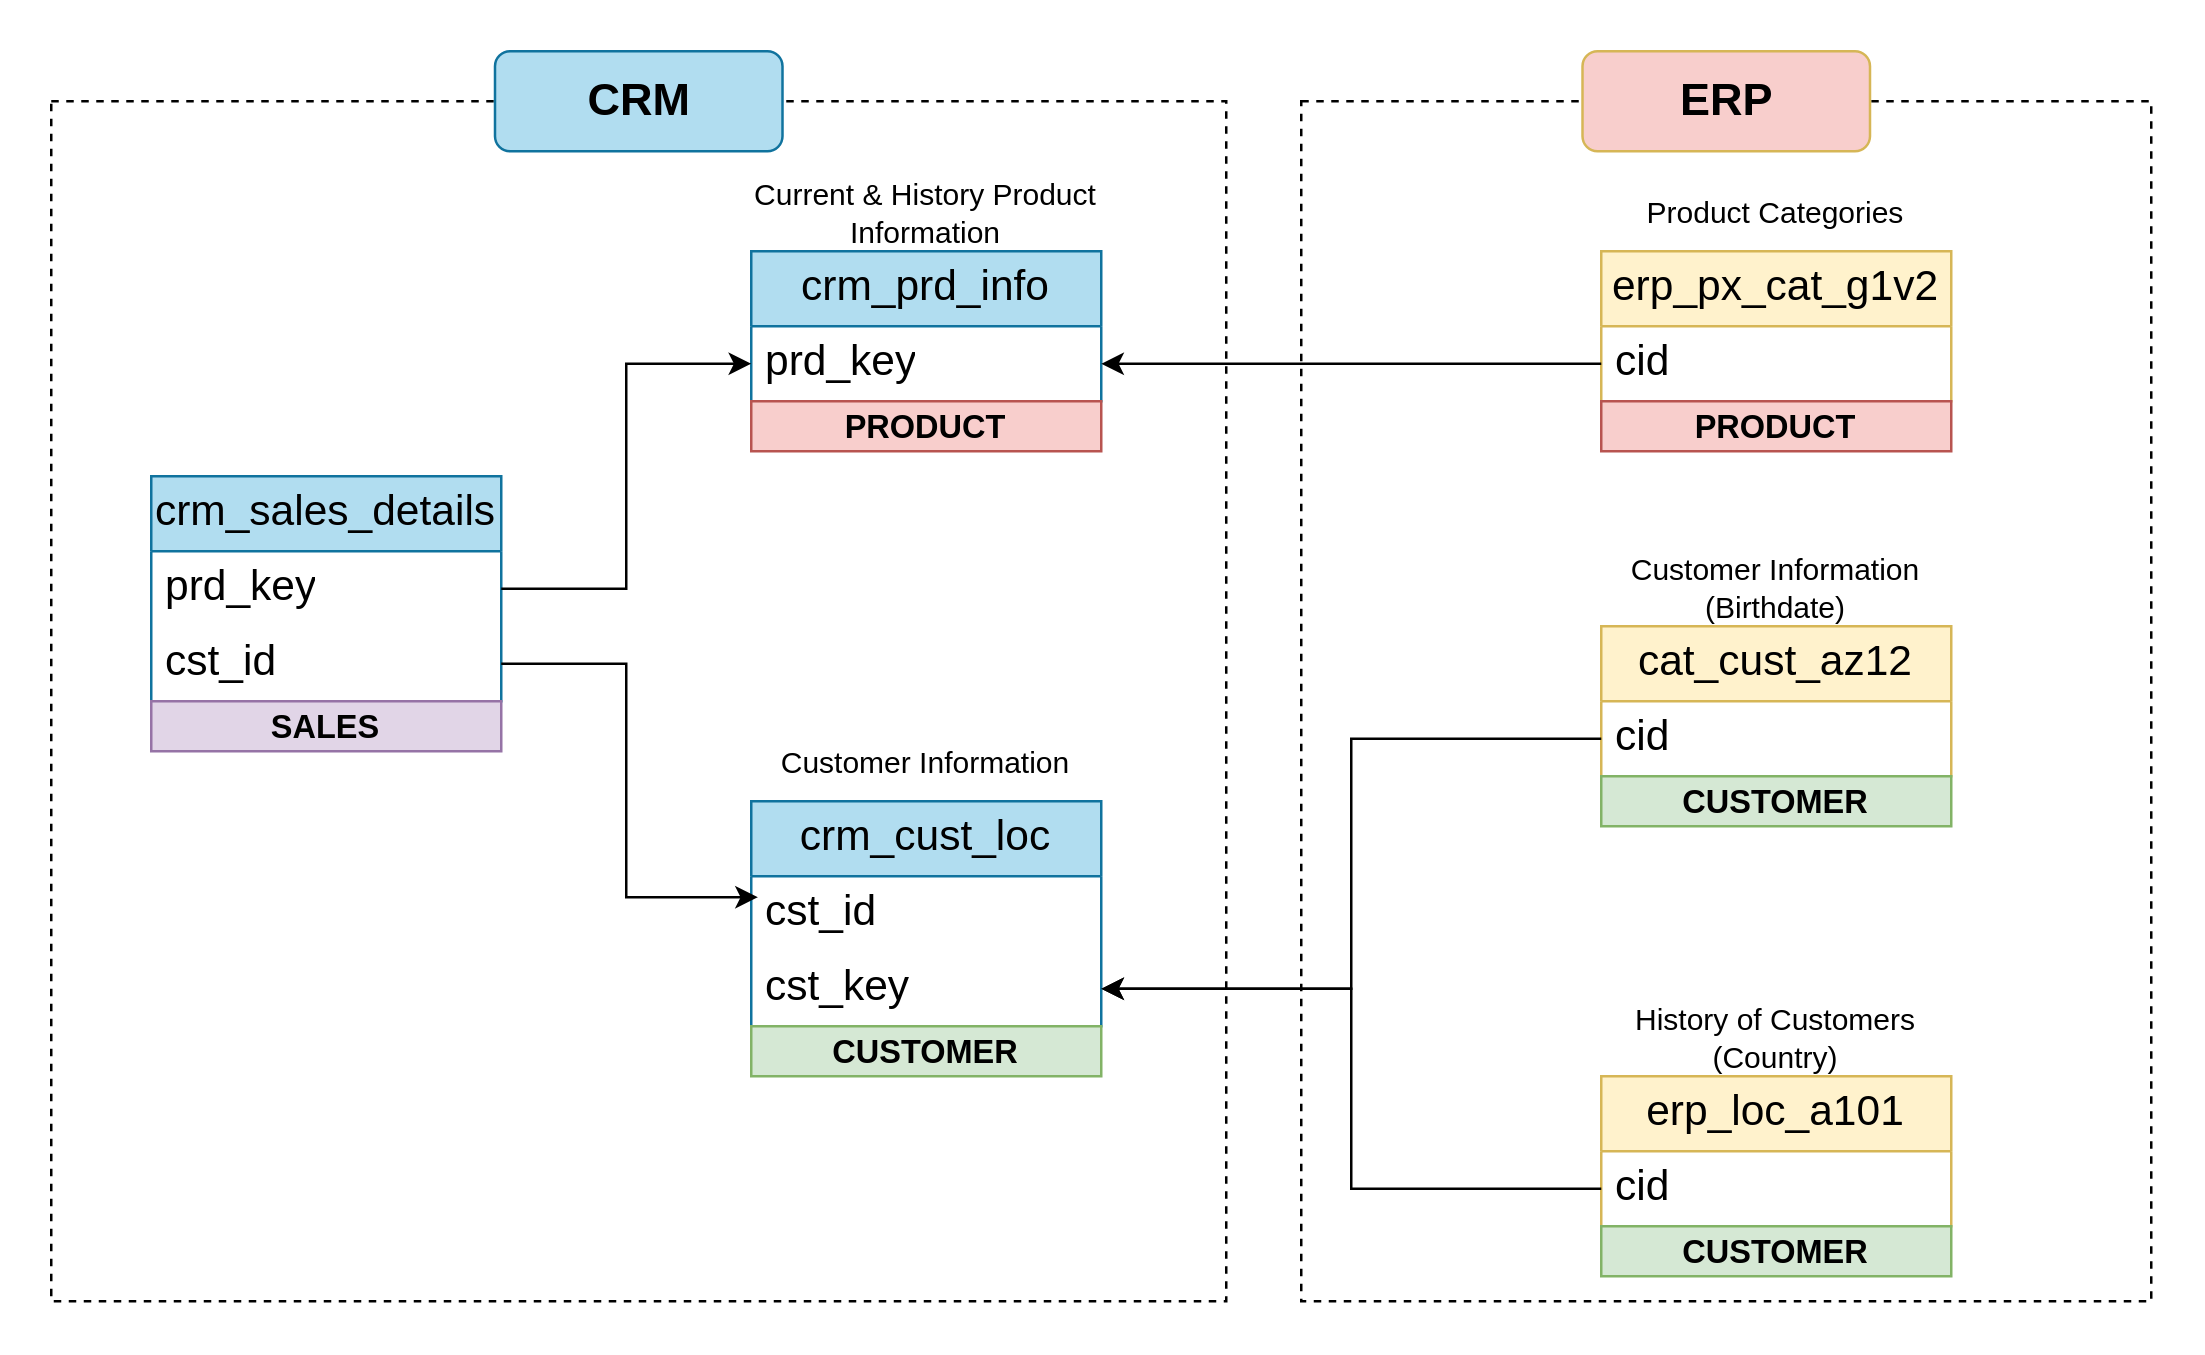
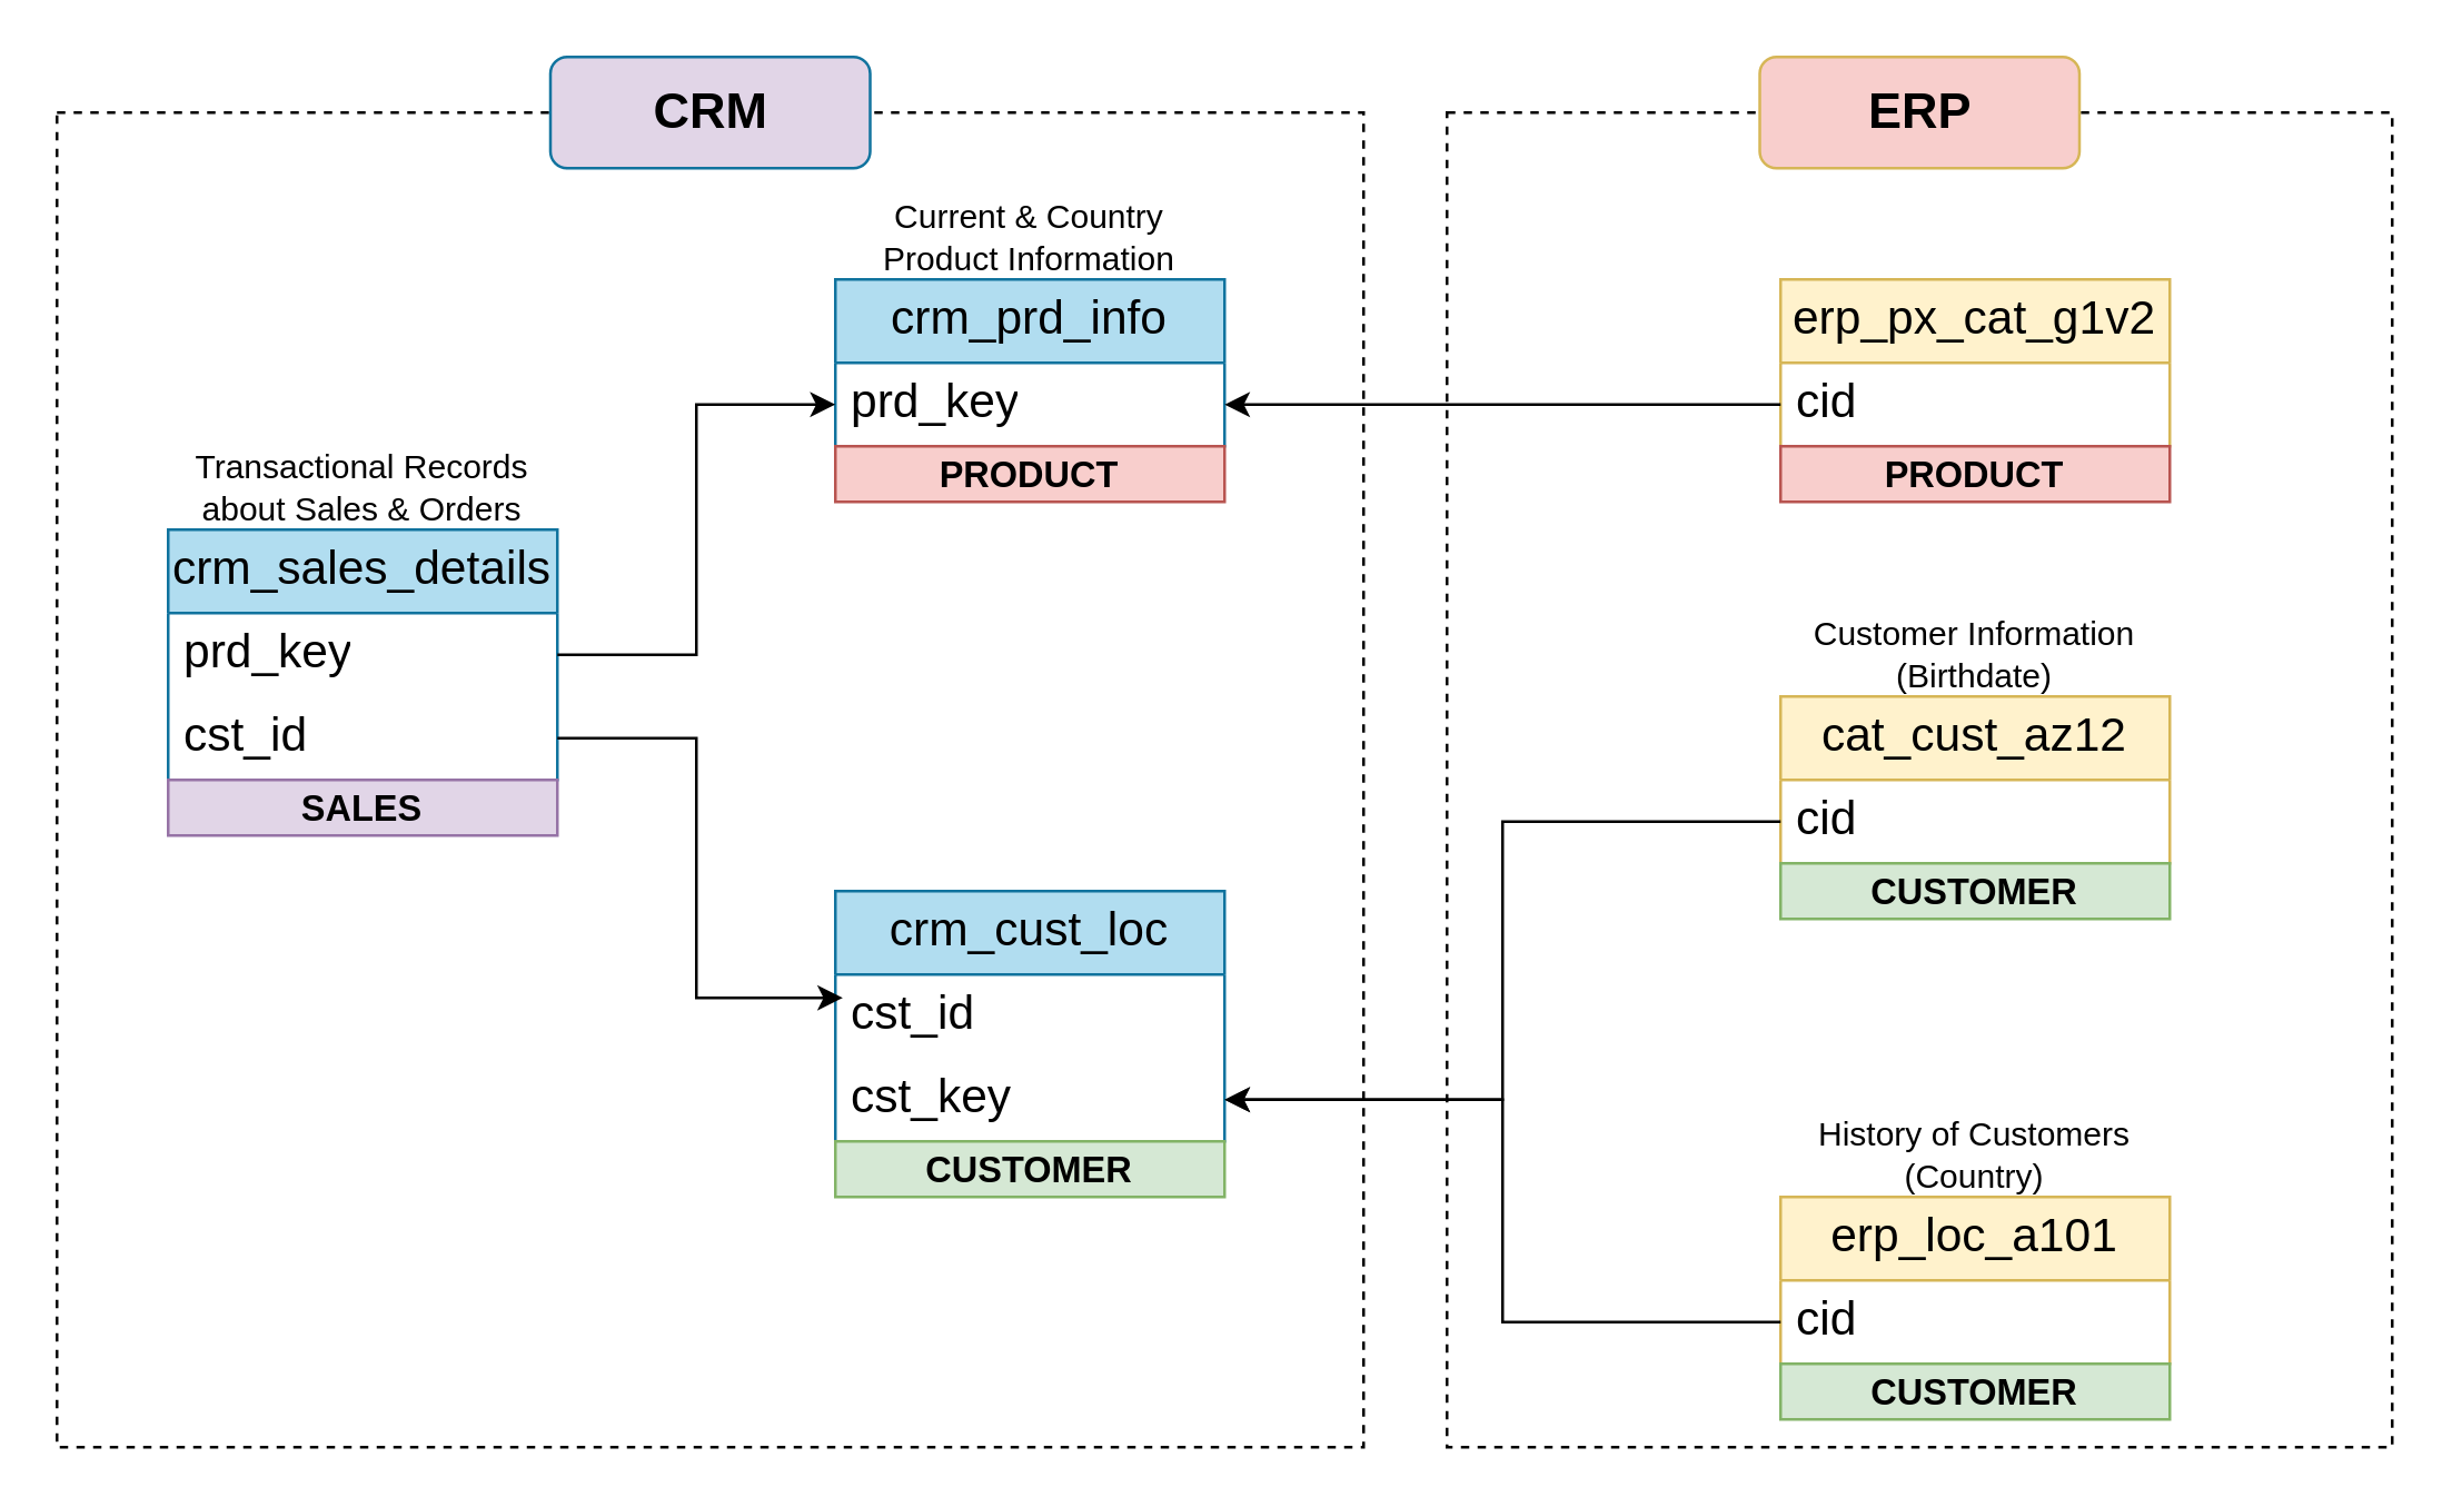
  <mxCell id="0" />
  <mxCell id="1" parent="0" />
  <mxCell id="2" value="&lt;font color=&quot;#000000&quot;&gt;&lt;span style=&quot;font-size: 17px;&quot;&gt;crm_cust_loc&lt;/span&gt;&lt;/font&gt;" style="swimlane;fontStyle=0;childLayout=stackLayout;horizontal=1;startSize=30;horizontalStack=0;resizeParent=1;resizeParentMax=0;resizeLast=0;collapsible=1;marginBottom=0;whiteSpace=wrap;html=1;fillColor=#b1ddf0;strokeColor=#10739e;" vertex="1" parent="1"><mxGeometry x="300" y="320" width="140" height="90" as="geometry" /></mxCell>
  <mxCell id="3" value="&lt;font style=&quot;font-size: 17px;&quot;&gt;cst_id&lt;/font&gt;" style="text;strokeColor=none;fillColor=none;align=left;verticalAlign=middle;spacingLeft=4;spacingRight=4;overflow=hidden;points=[[0,0.5],[1,0.5]];portConstraint=eastwest;rotatable=0;whiteSpace=wrap;html=1;" vertex="1" parent="2"><mxGeometry y="30" width="140" height="30" as="geometry" /></mxCell>
  <mxCell id="4" value="&lt;font style=&quot;font-size: 17px;&quot;&gt;cst_key&lt;/font&gt;" style="text;strokeColor=none;fillColor=none;align=left;verticalAlign=middle;spacingLeft=4;spacingRight=4;overflow=hidden;points=[[0,0.5],[1,0.5]];portConstraint=eastwest;rotatable=0;whiteSpace=wrap;html=1;" vertex="1" parent="2"><mxGeometry y="60" width="140" height="30" as="geometry" /></mxCell>
- <mxCell id="5" value="Customer Information" style="text;html=1;align=center;verticalAlign=middle;whiteSpace=wrap;rounded=0;" vertex="1" parent="1"><mxGeometry x="300" y="290" width="140" height="30" as="geometry" /></mxCell>
  <mxCell id="6" value="&lt;font color=&quot;#000000&quot;&gt;&lt;span style=&quot;font-size: 17px;&quot;&gt;crm_prd_info&lt;/span&gt;&lt;/font&gt;" style="swimlane;fontStyle=0;childLayout=stackLayout;horizontal=1;startSize=30;horizontalStack=0;resizeParent=1;resizeParentMax=0;resizeLast=0;collapsible=1;marginBottom=0;whiteSpace=wrap;html=1;fillColor=#b1ddf0;strokeColor=#10739e;" vertex="1" parent="1"><mxGeometry x="300" y="100" width="140" height="60" as="geometry" /></mxCell>
  <mxCell id="7" value="&lt;span style=&quot;font-size: 17px;&quot;&gt;prd_key&lt;/span&gt;" style="text;strokeColor=none;fillColor=none;align=left;verticalAlign=middle;spacingLeft=4;spacingRight=4;overflow=hidden;points=[[0,0.5],[1,0.5]];portConstraint=eastwest;rotatable=0;whiteSpace=wrap;html=1;" vertex="1" parent="6"><mxGeometry y="30" width="140" height="30" as="geometry" /></mxCell>
- <mxCell id="8" value="Current &amp;amp; History Product Information" style="text;html=1;align=center;verticalAlign=middle;whiteSpace=wrap;rounded=0;" vertex="1" parent="1"><mxGeometry x="300" y="70" width="140" height="30" as="geometry" /></mxCell>
+ <mxCell id="8" value="Current &amp;amp; Country Product Information" style="text;html=1;align=center;verticalAlign=middle;whiteSpace=wrap;rounded=0;" vertex="1" parent="1"><mxGeometry x="300" y="70" width="140" height="30" as="geometry" /></mxCell>
  <mxCell id="9" value="&lt;font color=&quot;#000000&quot;&gt;&lt;span style=&quot;font-size: 17px;&quot;&gt;crm_sales_details&lt;/span&gt;&lt;/font&gt;" style="swimlane;fontStyle=0;childLayout=stackLayout;horizontal=1;startSize=30;horizontalStack=0;resizeParent=1;resizeParentMax=0;resizeLast=0;collapsible=1;marginBottom=0;whiteSpace=wrap;html=1;fillColor=#b1ddf0;strokeColor=#10739e;" vertex="1" parent="1"><mxGeometry x="60" y="190" width="140" height="90" as="geometry" /></mxCell>
  <mxCell id="10" value="&lt;span style=&quot;font-size: 17px;&quot;&gt;prd_key&lt;/span&gt;" style="text;strokeColor=none;fillColor=none;align=left;verticalAlign=middle;spacingLeft=4;spacingRight=4;overflow=hidden;points=[[0,0.5],[1,0.5]];portConstraint=eastwest;rotatable=0;whiteSpace=wrap;html=1;" vertex="1" parent="9"><mxGeometry y="30" width="140" height="30" as="geometry" /></mxCell>
  <mxCell id="11" value="&lt;span style=&quot;font-size: 17px;&quot;&gt;cst_id&lt;/span&gt;" style="text;strokeColor=none;fillColor=none;align=left;verticalAlign=middle;spacingLeft=4;spacingRight=4;overflow=hidden;points=[[0,0.5],[1,0.5]];portConstraint=eastwest;rotatable=0;whiteSpace=wrap;html=1;" vertex="1" parent="9"><mxGeometry y="60" width="140" height="30" as="geometry" /></mxCell>
+ <mxCell id="12" value="Transactional Records about Sales &amp;amp; Orders" style="text;html=1;align=center;verticalAlign=middle;whiteSpace=wrap;rounded=0;" vertex="1" parent="1"><mxGeometry x="60" y="160" width="140" height="30" as="geometry" /></mxCell>
  <mxCell id="13" style="edgeStyle=orthogonalEdgeStyle;rounded=0;orthogonalLoop=1;jettySize=auto;html=1;exitX=1;exitY=0.5;exitDx=0;exitDy=0;entryX=0.019;entryY=0.28;entryDx=0;entryDy=0;entryPerimeter=0;" edge="1" parent="1" source="11" target="3"><mxGeometry relative="1" as="geometry" /></mxCell>
  <mxCell id="14" style="edgeStyle=orthogonalEdgeStyle;rounded=0;orthogonalLoop=1;jettySize=auto;html=1;exitX=1;exitY=0.5;exitDx=0;exitDy=0;entryX=0;entryY=0.5;entryDx=0;entryDy=0;" edge="1" parent="1" source="10" target="7"><mxGeometry relative="1" as="geometry" /></mxCell>
  <mxCell id="15" value="&lt;font color=&quot;#000000&quot;&gt;&lt;span style=&quot;font-size: 17px;&quot;&gt;cat_cust_az12&lt;/span&gt;&lt;/font&gt;" style="swimlane;fontStyle=0;childLayout=stackLayout;horizontal=1;startSize=30;horizontalStack=0;resizeParent=1;resizeParentMax=0;resizeLast=0;collapsible=1;marginBottom=0;whiteSpace=wrap;html=1;fillColor=#fff2cc;strokeColor=#d6b656;" vertex="1" parent="1"><mxGeometry x="640" y="250" width="140" height="60" as="geometry" /></mxCell>
  <mxCell id="16" value="&lt;span style=&quot;font-size: 17px;&quot;&gt;cid&lt;/span&gt;" style="text;strokeColor=none;fillColor=none;align=left;verticalAlign=middle;spacingLeft=4;spacingRight=4;overflow=hidden;points=[[0,0.5],[1,0.5]];portConstraint=eastwest;rotatable=0;whiteSpace=wrap;html=1;" vertex="1" parent="15"><mxGeometry y="30" width="140" height="30" as="geometry" /></mxCell>
  <mxCell id="17" value="Customer Information (Birthdate)" style="text;html=1;align=center;verticalAlign=middle;whiteSpace=wrap;rounded=0;" vertex="1" parent="1"><mxGeometry x="640" y="220" width="140" height="30" as="geometry" /></mxCell>
  <mxCell id="18" style="edgeStyle=orthogonalEdgeStyle;rounded=0;orthogonalLoop=1;jettySize=auto;html=1;exitX=0;exitY=0.5;exitDx=0;exitDy=0;entryX=1;entryY=0.5;entryDx=0;entryDy=0;" edge="1" parent="1" source="16" target="4"><mxGeometry relative="1" as="geometry" /></mxCell>
  <mxCell id="19" value="&lt;font color=&quot;#000000&quot;&gt;&lt;span style=&quot;font-size: 17px;&quot;&gt;erp_loc_a101&lt;/span&gt;&lt;/font&gt;" style="swimlane;fontStyle=0;childLayout=stackLayout;horizontal=1;startSize=30;horizontalStack=0;resizeParent=1;resizeParentMax=0;resizeLast=0;collapsible=1;marginBottom=0;whiteSpace=wrap;html=1;fillColor=#fff2cc;strokeColor=#d6b656;" vertex="1" parent="1"><mxGeometry x="640" y="430" width="140" height="60" as="geometry" /></mxCell>
  <mxCell id="20" value="&lt;span style=&quot;font-size: 17px;&quot;&gt;cid&lt;/span&gt;" style="text;strokeColor=none;fillColor=none;align=left;verticalAlign=middle;spacingLeft=4;spacingRight=4;overflow=hidden;points=[[0,0.5],[1,0.5]];portConstraint=eastwest;rotatable=0;whiteSpace=wrap;html=1;" vertex="1" parent="19"><mxGeometry y="30" width="140" height="30" as="geometry" /></mxCell>
  <mxCell id="21" value="History of Customers (Country)" style="text;html=1;align=center;verticalAlign=middle;whiteSpace=wrap;rounded=0;" vertex="1" parent="1"><mxGeometry x="640" y="400" width="140" height="30" as="geometry" /></mxCell>
  <mxCell id="22" style="edgeStyle=orthogonalEdgeStyle;rounded=0;orthogonalLoop=1;jettySize=auto;html=1;exitX=0;exitY=0.5;exitDx=0;exitDy=0;entryX=1;entryY=0.5;entryDx=0;entryDy=0;" edge="1" parent="1" source="20" target="4"><mxGeometry relative="1" as="geometry" /></mxCell>
  <mxCell id="23" value="&lt;font color=&quot;#000000&quot;&gt;&lt;span style=&quot;font-size: 17px;&quot;&gt;erp_px_cat_g1v2&lt;/span&gt;&lt;/font&gt;" style="swimlane;fontStyle=0;childLayout=stackLayout;horizontal=1;startSize=30;horizontalStack=0;resizeParent=1;resizeParentMax=0;resizeLast=0;collapsible=1;marginBottom=0;whiteSpace=wrap;html=1;fillColor=#fff2cc;strokeColor=#d6b656;" vertex="1" parent="1"><mxGeometry x="640" y="100" width="140" height="60" as="geometry" /></mxCell>
  <mxCell id="24" value="&lt;span style=&quot;font-size: 17px;&quot;&gt;cid&lt;/span&gt;" style="text;strokeColor=none;fillColor=none;align=left;verticalAlign=middle;spacingLeft=4;spacingRight=4;overflow=hidden;points=[[0,0.5],[1,0.5]];portConstraint=eastwest;rotatable=0;whiteSpace=wrap;html=1;" vertex="1" parent="23"><mxGeometry y="30" width="140" height="30" as="geometry" /></mxCell>
- <mxCell id="25" value="Product Categories" style="text;html=1;align=center;verticalAlign=middle;whiteSpace=wrap;rounded=0;" vertex="1" parent="1"><mxGeometry x="640" y="70" width="140" height="30" as="geometry" /></mxCell>
  <mxCell id="26" style="edgeStyle=orthogonalEdgeStyle;rounded=0;orthogonalLoop=1;jettySize=auto;html=1;exitX=0;exitY=0.5;exitDx=0;exitDy=0;entryX=1;entryY=0.5;entryDx=0;entryDy=0;" edge="1" parent="1" source="24" target="7"><mxGeometry relative="1" as="geometry" /></mxCell>
  <mxCell id="27" value="" style="rounded=0;whiteSpace=wrap;html=1;fillColor=none;dashed=1;" vertex="1" parent="1"><mxGeometry x="20" y="40" width="470" height="480" as="geometry" /></mxCell>
- <mxCell id="28" value="&lt;font style=&quot;font-size: 18px; color: rgb(0, 0, 0);&quot;&gt;&lt;b&gt;CRM&lt;/b&gt;&lt;/font&gt;" style="rounded=1;whiteSpace=wrap;html=1;fillColor=#b1ddf0;strokeColor=#10739e;" vertex="1" parent="1"><mxGeometry x="197.5" y="20" width="115" height="40" as="geometry" /></mxCell>
+ <mxCell id="28" value="&lt;font style=&quot;font-size: 18px; color: rgb(0, 0, 0);&quot;&gt;&lt;b&gt;CRM&lt;/b&gt;&lt;/font&gt;" style="rounded=1;whiteSpace=wrap;html=1;fillColor=#e1d5e7;strokeColor=#10739e;" vertex="1" parent="1"><mxGeometry x="197.5" y="20" width="115" height="40" as="geometry" /></mxCell>
  <mxCell id="29" value="" style="rounded=0;whiteSpace=wrap;html=1;fillColor=none;dashed=1;" vertex="1" parent="1"><mxGeometry x="520" y="40" width="340" height="480" as="geometry" /></mxCell>
  <mxCell id="30" value="&lt;font style=&quot;font-size: 18px; color: rgb(0, 0, 0);&quot;&gt;&lt;b&gt;ERP&lt;/b&gt;&lt;/font&gt;" style="rounded=1;whiteSpace=wrap;html=1;fillColor=#f8cecc;strokeColor=#d6b656;" vertex="1" parent="1"><mxGeometry x="632.5" y="20" width="115" height="40" as="geometry" /></mxCell>
  <mxCell id="31" value="&lt;font style=&quot;color: rgb(0, 0, 0); font-size: 13px;&quot;&gt;PRODUCT&lt;/font&gt;" style="text;html=1;strokeColor=#b85450;fillColor=#f8cecc;align=center;verticalAlign=middle;whiteSpace=wrap;overflow=hidden;fontStyle=1" vertex="1" parent="1"><mxGeometry x="300" y="160" width="140" height="20" as="geometry" /></mxCell>
  <mxCell id="32" value="&lt;font style=&quot;color: rgb(0, 0, 0); font-size: 13px;&quot;&gt;PRODUCT&lt;/font&gt;" style="text;html=1;strokeColor=#b85450;fillColor=#f8cecc;align=center;verticalAlign=middle;whiteSpace=wrap;overflow=hidden;fontStyle=1" vertex="1" parent="1"><mxGeometry x="640" y="160" width="140" height="20" as="geometry" /></mxCell>
  <mxCell id="33" value="&lt;font color=&quot;#000000&quot;&gt;&lt;span style=&quot;font-size: 13px;&quot;&gt;CUSTOMER&lt;/span&gt;&lt;/font&gt;" style="text;html=1;strokeColor=#82b366;fillColor=#d5e8d4;align=center;verticalAlign=middle;whiteSpace=wrap;overflow=hidden;fontStyle=1" vertex="1" parent="1"><mxGeometry x="300" y="410" width="140" height="20" as="geometry" /></mxCell>
  <mxCell id="34" value="&lt;font color=&quot;#000000&quot;&gt;&lt;span style=&quot;font-size: 13px;&quot;&gt;CUSTOMER&lt;/span&gt;&lt;/font&gt;" style="text;html=1;strokeColor=#82b366;fillColor=#d5e8d4;align=center;verticalAlign=middle;whiteSpace=wrap;overflow=hidden;fontStyle=1" vertex="1" parent="1"><mxGeometry x="640" y="310" width="140" height="20" as="geometry" /></mxCell>
  <mxCell id="35" value="&lt;font color=&quot;#000000&quot;&gt;&lt;span style=&quot;font-size: 13px;&quot;&gt;CUSTOMER&lt;/span&gt;&lt;/font&gt;" style="text;html=1;strokeColor=#82b366;fillColor=#d5e8d4;align=center;verticalAlign=middle;whiteSpace=wrap;overflow=hidden;fontStyle=1" vertex="1" parent="1"><mxGeometry x="640" y="490" width="140" height="20" as="geometry" /></mxCell>
  <mxCell id="36" value="&lt;font color=&quot;#000000&quot;&gt;&lt;span style=&quot;font-size: 13px;&quot;&gt;SALES&lt;/span&gt;&lt;/font&gt;" style="text;html=1;strokeColor=#9673a6;fillColor=#e1d5e7;align=center;verticalAlign=middle;whiteSpace=wrap;overflow=hidden;fontStyle=1" vertex="1" parent="1"><mxGeometry x="60" y="280" width="140" height="20" as="geometry" /></mxCell>
